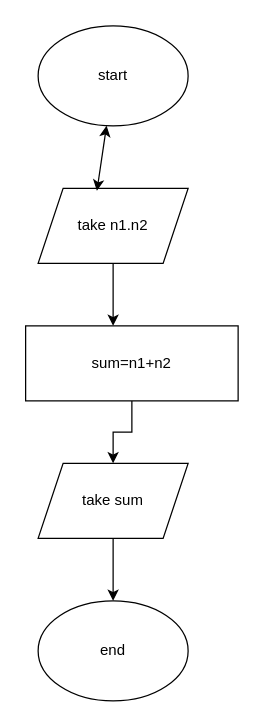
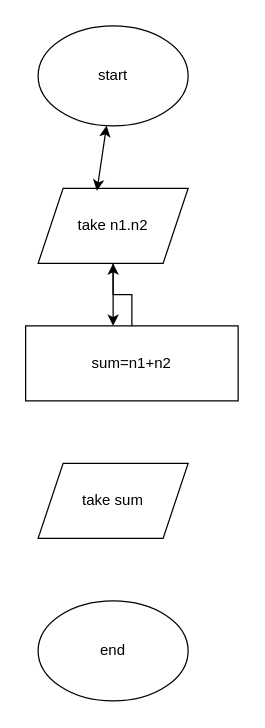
  <mxCell id="0" />
  <mxCell id="1" parent="0" />
  <mxCell id="2" value="start" style="ellipse;whiteSpace=wrap;html=1;" parent="1" vertex="1"><mxGeometry x="30" y="20" width="120" height="80" as="geometry" /></mxCell>
  <mxCell id="3" value="" style="edgeStyle=orthogonalEdgeStyle;rounded=0;orthogonalLoop=1;jettySize=auto;html=1;" parent="1" source="4" edge="1"><mxGeometry relative="1" as="geometry"><mxPoint x="90" y="260" as="targetPoint" /></mxGeometry></mxCell>
  <mxCell id="4" value="take n1.n2" style="shape=parallelogram;perimeter=parallelogramPerimeter;whiteSpace=wrap;html=1;fixedSize=1;" parent="1" vertex="1"><mxGeometry x="30" y="150" width="120" height="60" as="geometry" /></mxCell>
- <mxCell id="5" value="" style="edgeStyle=orthogonalEdgeStyle;rounded=0;orthogonalLoop=1;jettySize=auto;html=1;" parent="1" source="6" target="8" edge="1"><mxGeometry relative="1" as="geometry" /></mxCell>
+ <mxCell id="5" value="" style="edgeStyle=orthogonalEdgeStyle;rounded=0;orthogonalLoop=1;jettySize=auto;html=1;" parent="1" source="6" target="4" edge="1"><mxGeometry relative="1" as="geometry" /></mxCell>
  <mxCell id="6" value="sum=n1+n2" style="rounded=0;whiteSpace=wrap;html=1;" parent="1" vertex="1"><mxGeometry x="20" y="260" width="170" height="60" as="geometry" /></mxCell>
- <mxCell id="7" value="" style="edgeStyle=orthogonalEdgeStyle;rounded=0;orthogonalLoop=1;jettySize=auto;html=1;" parent="1" source="8" target="9" edge="1"><mxGeometry relative="1" as="geometry" /></mxCell>
  <mxCell id="8" value="take sum" style="shape=parallelogram;perimeter=parallelogramPerimeter;whiteSpace=wrap;html=1;fixedSize=1;" parent="1" vertex="1"><mxGeometry x="30" y="370" width="120" height="60" as="geometry" /></mxCell>
  <mxCell id="9" value="end" style="ellipse;whiteSpace=wrap;html=1;" parent="1" vertex="1"><mxGeometry x="30" y="480" width="120" height="80" as="geometry" /></mxCell>
  <mxCell id="10" value="" style="endArrow=classic;startArrow=classic;html=1;rounded=0;exitX=0.392;exitY=0.033;exitDx=0;exitDy=0;exitPerimeter=0;" parent="1" source="4" target="2" edge="1"><mxGeometry width="50" height="50" relative="1" as="geometry"><mxPoint x="90" y="400" as="sourcePoint" /><mxPoint x="140" y="350" as="targetPoint" /></mxGeometry></mxCell>
